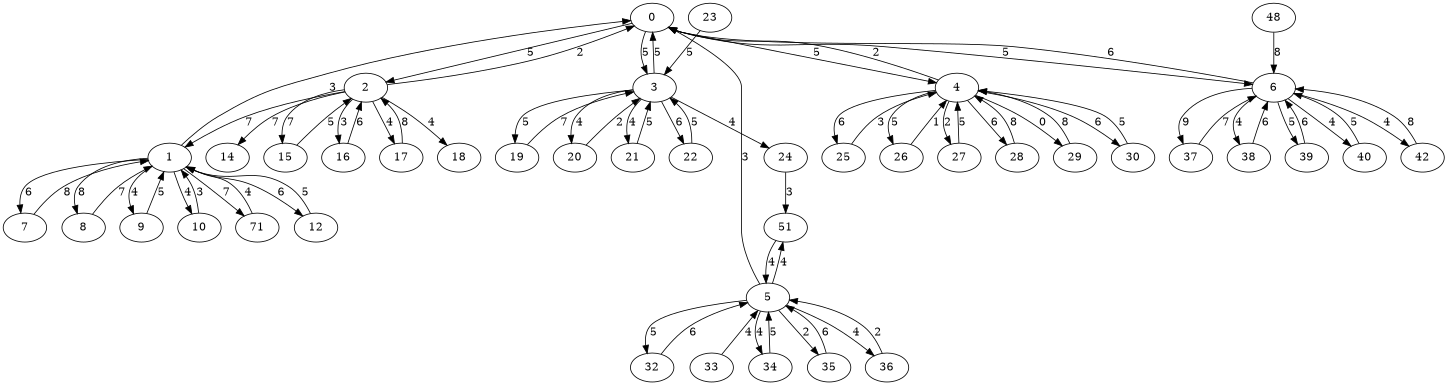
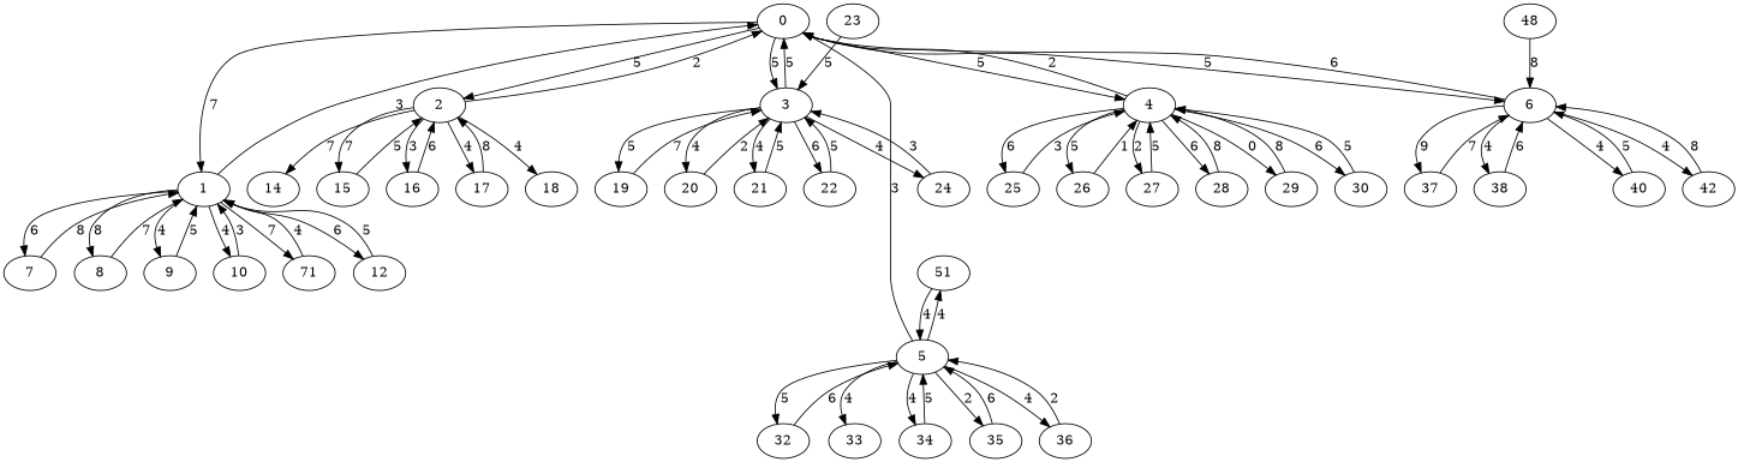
  strict digraph {
    0
    1
    2
    3
    4
    6
    7
    8
    9
    10
    n11 [label=71]
    12
    14
    15
    16
    17
    18
    19
    20
    21
    22
    24
    25
    26
    27
    28
    29
    30
    37
    38
-   39
    40
    42
    5
    n35 [label=51]
    32
    33
    34
    35
    36
    23
    n42 [label=48]
-   2 -> 1 [label=7]
+   0 -> 1 [label=7]
    0 -> 2 [label=5]
    0 -> 3 [label=5]
    0 -> 4 [label=5]
    0 -> 6 [label=5]
    1 -> 0 [label=3]
    1 -> 7 [label=6]
    1 -> 8 [label=8]
    1 -> 9 [label=4]
    1 -> 10 [label=4]
    1 -> n11 [label=7]
    1 -> 12 [label=6]
    2 -> 0 [label=2]
    2 -> 14 [label=7]
    2 -> 15 [label=7]
    2 -> 16 [label=3]
    2 -> 17 [label=4]
    2 -> 18 [label=4]
    3 -> 0 [label=5]
    3 -> 19 [label=5]
    3 -> 20 [label=4]
    3 -> 21 [label=4]
    3 -> 22 [label=6]
    3 -> 24 [label=4]
    4 -> 0 [label=2]
    4 -> 25 [label=6]
    4 -> 26 [label=5]
    4 -> 27 [label=2]
    4 -> 28 [label=6]
    4 -> 29 [label=0]
    4 -> 30 [label=6]
    6 -> 0 [label=6]
    6 -> 37 [label=9]
    6 -> 38 [label=4]
-   6 -> 39 [label=5]
    6 -> 40 [label=4]
    6 -> 42 [label=4]
    7 -> 1 [label=8]
    8 -> 1 [label=7]
    9 -> 1 [label=5]
    10 -> 1 [label=3]
    n11 -> 1 [label=4]
    12 -> 1 [label=5]
    15 -> 2 [label=5]
    16 -> 2 [label=6]
    17 -> 2 [label=8]
    19 -> 3 [label=7]
    20 -> 3 [label=2]
    21 -> 3 [label=5]
    22 -> 3 [label=5]
-   24 -> n35 [label=3]
+   24 -> 3 [label=3]
    25 -> 4 [label=3]
    26 -> 4 [label=1]
    27 -> 4 [label=5]
    28 -> 4 [label=8]
    29 -> 4 [label=8]
    30 -> 4 [label=5]
    37 -> 6 [label=7]
    38 -> 6 [label=6]
-   39 -> 6 [label=6]
    40 -> 6 [label=5]
    42 -> 6 [label=8]
    5 -> 0 [label=3]
    5 -> n35 [label=4]
    5 -> 32 [label=5]
-   33 -> 5 [label=4]
+   5 -> 33 [label=4]
    5 -> 34 [label=4]
    5 -> 35 [label=2]
    5 -> 36 [label=4]
    n35 -> 5 [label=4]
    32 -> 5 [label=6]
    34 -> 5 [label=5]
    35 -> 5 [label=6]
    36 -> 5 [label=2]
    23 -> 3 [label=5]
    n42 -> 6 [label=8]
  }
